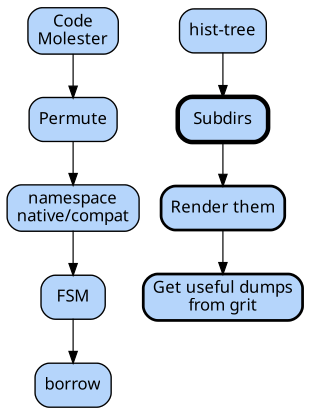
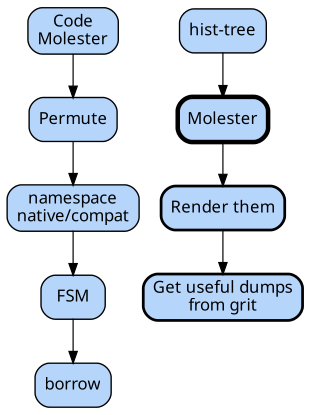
  digraph {
    node [fillcolor="#b5d5fb" fontname=Futura penwidth=1.1566 shape=Mrecord style=filled]
    n1 [label="Code\nMolester"]
    n2 [label=Permute]
    n3 [label="namespace\nnative/compat"]
    n4 [label=FSM]
    n5 [label=borrow]
    n6 [label="hist-tree"]
-   n7 [label=Subdirs penwidth=3.8]
+   n7 [label=Molester penwidth=3.8]
    n8 [label="Render them" penwidth=2.3]
    n9 [label="Get useful dumps\nfrom grit" penwidth=2.3]
    n1 -> n2
    n2 -> n3
    n3 -> n4
    n4 -> n5
    n6 -> n7
    n7 -> n8
    n8 -> n9
  }
